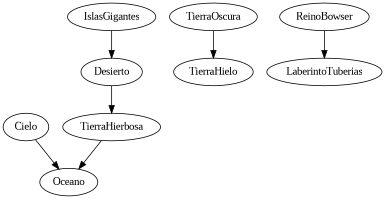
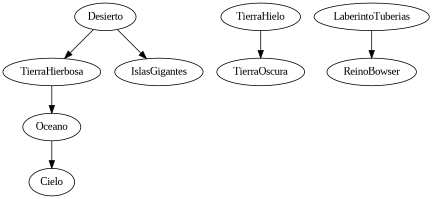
  digraph {
    fontname="Liberation Serif"
    node [fontname="Liberation Serif"]
    edge [fontname="Liberation Serif"]
    TierraHierbosa
    Oceano
    Desierto
    IslasGigantes
    Cielo
    TierraHielo
    TierraOscura
    LaberintoTuberias
    ReinoBowser
    TierraHierbosa -> Oceano
-   Cielo -> Oceano
+   Oceano -> Cielo
    Desierto -> TierraHierbosa
-   IslasGigantes -> Desierto
-   TierraOscura -> TierraHielo
-   ReinoBowser -> LaberintoTuberias
+   Desierto -> IslasGigantes
+   TierraHielo -> TierraOscura
+   LaberintoTuberias -> ReinoBowser
  }
